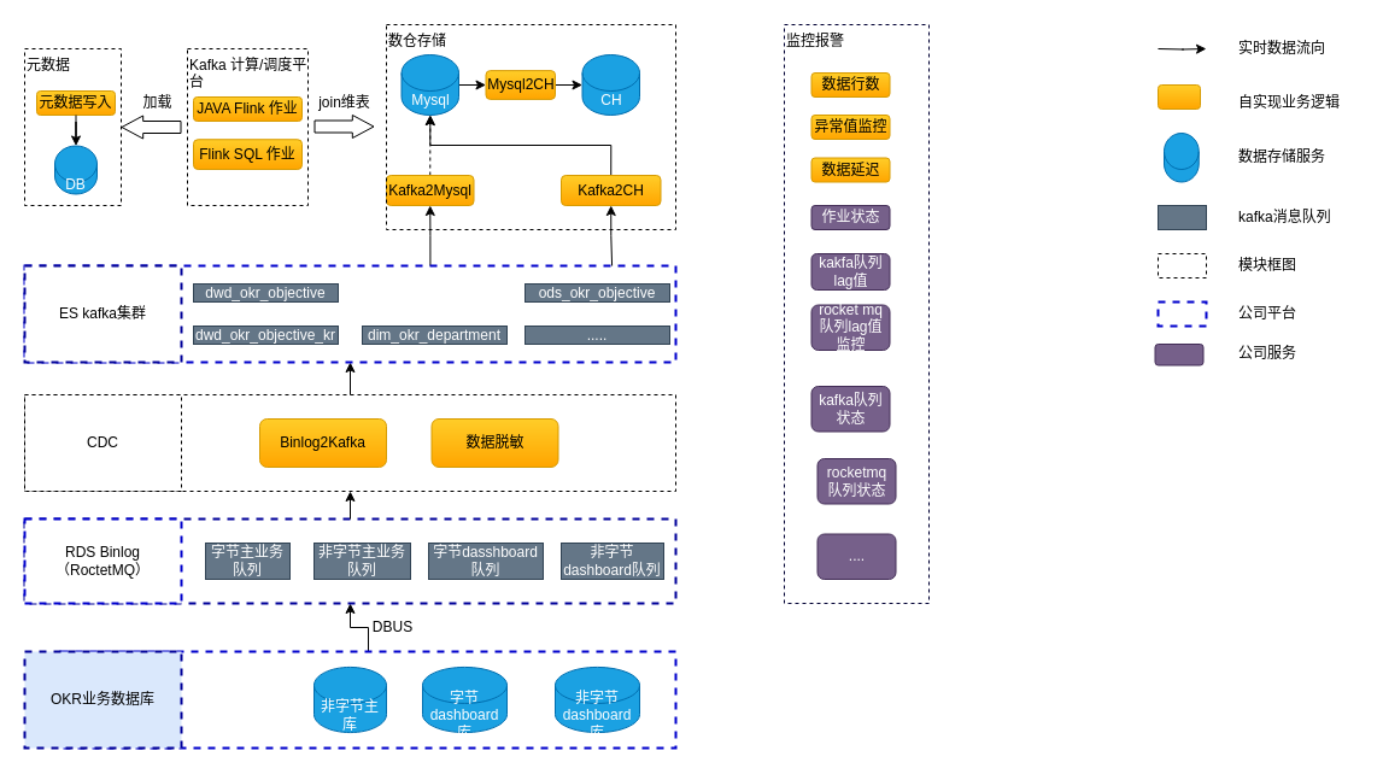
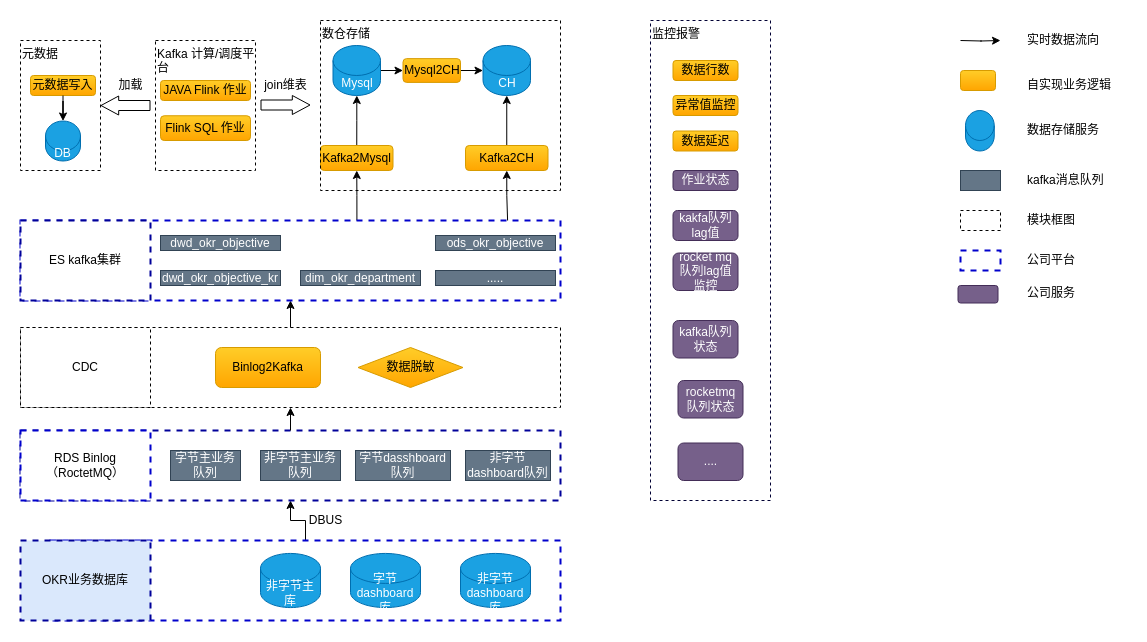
  <mxCell id="0" />
  <mxCell id="1" parent="0" />
  <mxCell id="2" style="edgeStyle=orthogonalEdgeStyle;rounded=0;orthogonalLoop=1;jettySize=auto;html=1;exitX=0.5;exitY=0;exitDx=0;exitDy=0;entryX=0.5;entryY=1;entryDx=0;entryDy=0;strokeWidth=1;" parent="1" source="3" target="5" edge="1"><mxGeometry relative="1" as="geometry" /></mxCell>
  <mxCell id="3" value="" style="rounded=0;whiteSpace=wrap;html=1;strokeWidth=2;fillColor=none;align=left;dashed=1;strokeColor=#0000CC;" parent="1" vertex="1"><mxGeometry x="50" y="540" width="510" height="80" as="geometry" /></mxCell>
  <mxCell id="4" value="OKR业务数据库" style="whiteSpace=wrap;html=1;strokeWidth=2;align=center;dashed=1;strokeColor=#000099;fillColor=#dae8fc;" parent="1" vertex="1"><mxGeometry x="20" y="540" width="130" height="80" as="geometry" /></mxCell>
  <mxCell id="5" value="" style="rounded=0;whiteSpace=wrap;html=1;strokeWidth=2;fillColor=none;align=left;dashed=1;strokeColor=#000099;" parent="1" vertex="1"><mxGeometry x="20" y="430" width="540" height="70" as="geometry" /></mxCell>
  <mxCell id="6" value="RDS Binlog&lt;br&gt;（RoctetMQ）" style="whiteSpace=wrap;html=1;strokeWidth=2;align=center;dashed=1;strokeColor=#0000CC;" parent="1" vertex="1"><mxGeometry x="20" y="430" width="130" height="70" as="geometry" /></mxCell>
  <mxCell id="7" value="DBUS" style="text;html=1;align=center;verticalAlign=middle;resizable=0;points=[];autosize=1;" parent="1" vertex="1"><mxGeometry x="300" y="510" width="50" height="20" as="geometry" /></mxCell>
  <mxCell id="8" value="字节主业务队列" style="rounded=0;whiteSpace=wrap;html=1;strokeWidth=1;fillColor=#647687;align=center;strokeColor=#314354;fontColor=#ffffff;" parent="1" vertex="1"><mxGeometry x="170" y="450" width="70" height="30" as="geometry" /></mxCell>
  <mxCell id="9" value="非字节主业务队列" style="rounded=0;whiteSpace=wrap;html=1;strokeWidth=1;fillColor=#647687;align=center;strokeColor=#314354;fontColor=#ffffff;" parent="1" vertex="1"><mxGeometry x="260" y="450" width="80" height="30" as="geometry" /></mxCell>
  <mxCell id="10" value="字节dasshboard 队列" style="rounded=0;whiteSpace=wrap;html=1;strokeWidth=1;fillColor=#647687;align=center;strokeColor=#314354;fontColor=#ffffff;" parent="1" vertex="1"><mxGeometry x="355" y="450" width="95" height="30" as="geometry" /></mxCell>
  <mxCell id="11" style="edgeStyle=orthogonalEdgeStyle;rounded=0;orthogonalLoop=1;jettySize=auto;html=1;exitX=0.5;exitY=1;exitDx=0;exitDy=0;entryX=0.5;entryY=0;entryDx=0;entryDy=0;startArrow=classic;startFill=1;endArrow=none;endFill=0;strokeWidth=1;" edge="1" parent="1" source="12" target="5"><mxGeometry relative="1" as="geometry" /></mxCell>
  <mxCell id="12" value="" style="rounded=0;whiteSpace=wrap;html=1;strokeWidth=1;fillColor=none;align=left;dashed=1;" parent="1" vertex="1"><mxGeometry x="20" y="327" width="540" height="80" as="geometry" /></mxCell>
  <mxCell id="13" value="CDC" style="whiteSpace=wrap;html=1;strokeWidth=1;align=center;dashed=1;" parent="1" vertex="1"><mxGeometry x="20" y="327" width="130" height="80" as="geometry" /></mxCell>
  <mxCell id="14" value="Binlog2Kafka" style="rounded=1;whiteSpace=wrap;html=1;strokeWidth=1;fillColor=#ffcd28;align=center;strokeColor=#d79b00;gradientColor=#ffa500;" parent="1" vertex="1"><mxGeometry x="215" y="347" width="105" height="40" as="geometry" /></mxCell>
  <mxCell id="15" value="非字节dashboard队列" style="rounded=0;whiteSpace=wrap;html=1;strokeWidth=1;fillColor=#647687;align=center;strokeColor=#314354;fontColor=#ffffff;" parent="1" vertex="1"><mxGeometry x="465" y="450" width="85" height="30" as="geometry" /></mxCell>
  <mxCell id="16" style="edgeStyle=orthogonalEdgeStyle;rounded=0;orthogonalLoop=1;jettySize=auto;html=1;exitX=0.623;exitY=0;exitDx=0;exitDy=0;entryX=0.5;entryY=1;entryDx=0;entryDy=0;startArrow=none;startFill=0;endArrow=classic;endFill=1;strokeWidth=1;exitPerimeter=0;" edge="1" parent="1" source="18" target="25"><mxGeometry relative="1" as="geometry" /></mxCell>
  <mxCell id="17" style="edgeStyle=orthogonalEdgeStyle;rounded=0;orthogonalLoop=1;jettySize=auto;html=1;exitX=0.5;exitY=1;exitDx=0;exitDy=0;entryX=0.5;entryY=0;entryDx=0;entryDy=0;startArrow=classic;startFill=1;endArrow=none;endFill=0;strokeWidth=1;" edge="1" parent="1" source="18" target="12"><mxGeometry relative="1" as="geometry" /></mxCell>
  <mxCell id="18" value="" style="rounded=0;whiteSpace=wrap;html=1;strokeWidth=2;fillColor=none;align=left;dashed=1;strokeColor=#0000CC;" parent="1" vertex="1"><mxGeometry x="20" y="220" width="540" height="80" as="geometry" /></mxCell>
  <mxCell id="19" value="ES kafka集群" style="whiteSpace=wrap;html=1;strokeWidth=2;align=center;dashed=1;strokeColor=#000099;" parent="1" vertex="1"><mxGeometry x="20" y="220" width="130" height="80" as="geometry" /></mxCell>
  <mxCell id="20" value="dwd_okr_objective" style="rounded=0;whiteSpace=wrap;html=1;strokeWidth=1;fillColor=#647687;align=center;strokeColor=#314354;fontColor=#ffffff;" parent="1" vertex="1"><mxGeometry x="160" y="235" width="120" height="15" as="geometry" /></mxCell>
  <mxCell id="21" style="edgeStyle=orthogonalEdgeStyle;rounded=0;orthogonalLoop=1;jettySize=auto;html=1;exitX=1;exitY=0.5;exitDx=0;exitDy=0;exitPerimeter=0;entryX=0;entryY=0.5;entryDx=0;entryDy=0;startArrow=none;startFill=0;endArrow=classic;endFill=1;strokeWidth=1;" edge="1" parent="1" source="22" target="36"><mxGeometry relative="1" as="geometry" /></mxCell>
  <mxCell id="22" value="Mysql" style="shape=cylinder3;whiteSpace=wrap;html=1;boundedLbl=1;backgroundOutline=1;size=15;strokeWidth=1;fillColor=#1ba1e2;align=center;strokeColor=#006EAF;fontColor=#ffffff;" parent="1" vertex="1"><mxGeometry x="332.5" y="45" width="47.5" height="50" as="geometry" /></mxCell>
  <mxCell id="23" value="CH" style="shape=cylinder3;whiteSpace=wrap;html=1;boundedLbl=1;backgroundOutline=1;size=15;strokeWidth=1;fillColor=#1ba1e2;align=center;strokeColor=#006EAF;fontColor=#ffffff;" parent="1" vertex="1"><mxGeometry x="482.5" y="45" width="47.5" height="50" as="geometry" /></mxCell>
- <mxCell id="24" style="edgeStyle=orthogonalEdgeStyle;rounded=0;orthogonalLoop=1;jettySize=auto;html=1;exitX=0.5;exitY=0;exitDx=0;exitDy=0;startArrow=none;startFill=0;endArrow=classic;endFill=1;strokeWidth=1;dashed=1;" edge="1" parent="1" source="25" target="22"><mxGeometry relative="1" as="geometry" /></mxCell>
+ <mxCell id="24" style="edgeStyle=orthogonalEdgeStyle;rounded=0;orthogonalLoop=1;jettySize=auto;html=1;exitX=0.5;exitY=0;exitDx=0;exitDy=0;startArrow=none;startFill=0;endArrow=classic;endFill=1;strokeWidth=1;" edge="1" parent="1" source="25" target="22"><mxGeometry relative="1" as="geometry" /></mxCell>
  <mxCell id="25" value="Kafka2Mysql" style="rounded=1;whiteSpace=wrap;html=1;strokeWidth=1;fillColor=#ffcd28;align=center;strokeColor=#d79b00;gradientColor=#ffa500;" parent="1" vertex="1"><mxGeometry x="320" y="145" width="72.5" height="25" as="geometry" /></mxCell>
- <mxCell id="26" style="edgeStyle=orthogonalEdgeStyle;rounded=0;orthogonalLoop=1;jettySize=auto;html=1;exitX=0.5;exitY=0;exitDx=0;exitDy=0;startArrow=none;startFill=0;endArrow=classic;endFill=1;strokeWidth=1;" edge="1" parent="1" source="28" target="22"><mxGeometry relative="1" as="geometry" /></mxCell>
+ <mxCell id="26" style="edgeStyle=orthogonalEdgeStyle;rounded=0;orthogonalLoop=1;jettySize=auto;html=1;exitX=0.5;exitY=0;exitDx=0;exitDy=0;entryX=0.5;entryY=1;entryDx=0;entryDy=0;entryPerimeter=0;startArrow=none;startFill=0;endArrow=classic;endFill=1;strokeWidth=1;" edge="1" parent="1" source="28" target="23"><mxGeometry relative="1" as="geometry" /></mxCell>
  <mxCell id="27" style="edgeStyle=orthogonalEdgeStyle;rounded=0;orthogonalLoop=1;jettySize=auto;html=1;exitX=0.5;exitY=1;exitDx=0;exitDy=0;entryX=0.902;entryY=0;entryDx=0;entryDy=0;entryPerimeter=0;startArrow=classic;startFill=1;endArrow=none;endFill=0;strokeWidth=1;" edge="1" parent="1" source="28" target="18"><mxGeometry relative="1" as="geometry" /></mxCell>
  <mxCell id="28" value="Kafka2CH" style="rounded=1;whiteSpace=wrap;html=1;strokeWidth=1;fillColor=#ffcd28;align=center;strokeColor=#d79b00;gradientColor=#ffa500;" parent="1" vertex="1"><mxGeometry x="465" y="145" width="82.5" height="25" as="geometry" /></mxCell>
  <mxCell id="29" value="Flink SQL 作业" style="rounded=1;whiteSpace=wrap;html=1;strokeWidth=1;fillColor=#ffcd28;align=center;strokeColor=#d79b00;gradientColor=#ffa500;" parent="1" vertex="1"><mxGeometry x="160" y="115.25" width="90" height="24.75" as="geometry" /></mxCell>
  <mxCell id="30" value="数仓存储" style="rounded=0;whiteSpace=wrap;html=1;strokeWidth=1;fillColor=none;align=left;verticalAlign=top;dashed=1;" parent="1" vertex="1"><mxGeometry x="320" y="20" width="240" height="170" as="geometry" /></mxCell>
  <mxCell id="31" value="join维表" style="text;html=1;align=center;verticalAlign=middle;resizable=0;points=[];autosize=1;" parent="1" vertex="1"><mxGeometry x="255" y="75" width="60" height="20" as="geometry" /></mxCell>
  <mxCell id="32" style="edgeStyle=orthogonalEdgeStyle;rounded=0;orthogonalLoop=1;jettySize=auto;html=1;entryX=0.6;entryY=0;entryDx=0;entryDy=0;entryPerimeter=0;strokeWidth=1;endArrow=none;endFill=0;startArrow=classic;startFill=1;" parent="1" edge="1"><mxGeometry relative="1" as="geometry"><mxPoint x="1000" y="40" as="sourcePoint" /><mxPoint x="960" y="40" as="targetPoint" /></mxGeometry></mxCell>
  <mxCell id="33" value="实时数据流向" style="text;html=1;align=left;verticalAlign=middle;resizable=0;points=[];autosize=1;" parent="1" vertex="1"><mxGeometry x="1025" y="30" width="90" height="20" as="geometry" /></mxCell>
  <mxCell id="34" value="" style="rounded=1;whiteSpace=wrap;html=1;strokeWidth=1;fillColor=#ffcd28;align=center;strokeColor=#d79b00;gradientColor=#ffa500;" parent="1" vertex="1"><mxGeometry x="960" y="70" width="35" height="20" as="geometry" /></mxCell>
  <mxCell id="35" style="edgeStyle=orthogonalEdgeStyle;rounded=0;orthogonalLoop=1;jettySize=auto;html=1;exitX=1;exitY=0.5;exitDx=0;exitDy=0;entryX=0;entryY=0.5;entryDx=0;entryDy=0;entryPerimeter=0;startArrow=none;startFill=0;endArrow=classic;endFill=1;strokeWidth=1;" edge="1" parent="1" source="36" target="23"><mxGeometry relative="1" as="geometry" /></mxCell>
  <mxCell id="36" value="Mysql2CH" style="rounded=1;whiteSpace=wrap;html=1;strokeWidth=1;fillColor=#ffcd28;align=center;strokeColor=#d79b00;gradientColor=#ffa500;" parent="1" vertex="1"><mxGeometry x="402.5" y="58.13" width="57.5" height="23.75" as="geometry" /></mxCell>
  <mxCell id="37" value="自实现业务逻辑" style="text;html=1;align=left;verticalAlign=middle;resizable=0;points=[];autosize=1;" parent="1" vertex="1"><mxGeometry x="1025" y="75" width="100" height="20" as="geometry" /></mxCell>
  <mxCell id="38" value="" style="shape=cylinder3;whiteSpace=wrap;html=1;boundedLbl=1;backgroundOutline=1;size=15;strokeWidth=1;fillColor=#1ba1e2;align=center;strokeColor=#006EAF;fontColor=#ffffff;" parent="1" vertex="1"><mxGeometry x="965" y="110" width="28.75" height="40.5" as="geometry" /></mxCell>
  <mxCell id="39" value="数据存储服务" style="text;html=1;align=left;verticalAlign=middle;resizable=0;points=[];autosize=1;" parent="1" vertex="1"><mxGeometry x="1025" y="120.25" width="90" height="20" as="geometry" /></mxCell>
  <mxCell id="40" value="" style="rounded=0;whiteSpace=wrap;html=1;strokeWidth=1;fillColor=#647687;align=center;strokeColor=#314354;fontColor=#ffffff;" parent="1" vertex="1"><mxGeometry x="960" y="170" width="40" height="20" as="geometry" /></mxCell>
  <mxCell id="41" value="kafka消息队列" style="text;html=1;align=left;verticalAlign=middle;resizable=0;points=[];autosize=1;" parent="1" vertex="1"><mxGeometry x="1025" y="170" width="90" height="20" as="geometry" /></mxCell>
  <mxCell id="42" value="" style="rounded=0;whiteSpace=wrap;html=1;strokeWidth=1;fillColor=none;align=left;dashed=1;" parent="1" vertex="1"><mxGeometry x="960" y="210" width="40" height="20" as="geometry" /></mxCell>
  <mxCell id="43" value="模块框图" style="text;html=1;align=left;verticalAlign=middle;resizable=0;points=[];autosize=1;" parent="1" vertex="1"><mxGeometry x="1025" y="210" width="60" height="20" as="geometry" /></mxCell>
  <mxCell id="44" value="非字节主库" style="shape=cylinder3;whiteSpace=wrap;html=1;boundedLbl=1;backgroundOutline=1;size=15;strokeWidth=1;fillColor=#1ba1e2;align=center;strokeColor=#006EAF;fontColor=#ffffff;" vertex="1" parent="1"><mxGeometry x="260" y="552.92" width="60" height="54.16" as="geometry" /></mxCell>
  <mxCell id="45" value="字节dashboard库" style="shape=cylinder3;whiteSpace=wrap;html=1;boundedLbl=1;backgroundOutline=1;size=15;strokeWidth=1;fillColor=#1ba1e2;align=center;strokeColor=#006EAF;fontColor=#ffffff;" vertex="1" parent="1"><mxGeometry x="350" y="552.92" width="70" height="54.16" as="geometry" /></mxCell>
  <mxCell id="46" value="非字节dashboard库" style="shape=cylinder3;whiteSpace=wrap;html=1;boundedLbl=1;backgroundOutline=1;size=15;strokeWidth=1;fillColor=#1ba1e2;align=center;strokeColor=#006EAF;fontColor=#ffffff;" vertex="1" parent="1"><mxGeometry x="460" y="552.92" width="70" height="54.16" as="geometry" /></mxCell>
- <mxCell id="47" value="数据脱敏" style="rounded=1;whiteSpace=wrap;html=1;strokeWidth=1;fillColor=#ffcd28;align=center;strokeColor=#d79b00;gradientColor=#ffa500;" vertex="1" parent="1"><mxGeometry x="357.5" y="347" width="105" height="40" as="geometry" /></mxCell>
+ <mxCell id="47" value="数据脱敏" style="rhombus;whiteSpace=wrap;html=1;strokeWidth=1;fillColor=#ffcd28;align=center;strokeColor=#d79b00;gradientColor=#ffa500;" vertex="1" parent="1"><mxGeometry x="357.5" y="347" width="105" height="40" as="geometry" /></mxCell>
  <mxCell id="48" value="dwd_okr_objective_kr" style="rounded=0;whiteSpace=wrap;html=1;strokeWidth=1;fillColor=#647687;align=center;strokeColor=#314354;fontColor=#ffffff;" vertex="1" parent="1"><mxGeometry x="160" y="270" width="120" height="15" as="geometry" /></mxCell>
  <mxCell id="49" value="dim_okr_department" style="rounded=0;whiteSpace=wrap;html=1;strokeWidth=1;fillColor=#647687;align=center;strokeColor=#314354;fontColor=#ffffff;" vertex="1" parent="1"><mxGeometry x="300" y="270" width="120" height="15" as="geometry" /></mxCell>
  <mxCell id="50" value="ods_okr_objective" style="rounded=0;whiteSpace=wrap;html=1;strokeWidth=1;fillColor=#647687;align=center;strokeColor=#314354;fontColor=#ffffff;" vertex="1" parent="1"><mxGeometry x="435" y="235" width="120" height="15" as="geometry" /></mxCell>
  <mxCell id="51" value="....." style="rounded=0;whiteSpace=wrap;html=1;strokeWidth=1;fillColor=#647687;align=center;strokeColor=#314354;fontColor=#ffffff;" vertex="1" parent="1"><mxGeometry x="435" y="270" width="120" height="15" as="geometry" /></mxCell>
  <mxCell id="52" value="Kafka 计算/调度平台" style="rounded=0;whiteSpace=wrap;html=1;strokeWidth=1;align=left;fillColor=none;verticalAlign=top;dashed=1;" parent="1" vertex="1"><mxGeometry x="155" y="40" width="100" height="130" as="geometry" /></mxCell>
  <mxCell id="53" value="JAVA Flink 作业" style="rounded=1;whiteSpace=wrap;html=1;strokeWidth=1;fillColor=#ffcd28;align=center;strokeColor=#d79b00;gradientColor=#ffa500;" vertex="1" parent="1"><mxGeometry x="160" y="80" width="90" height="20" as="geometry" /></mxCell>
  <mxCell id="54" value="" style="rounded=0;whiteSpace=wrap;html=1;strokeWidth=2;fillColor=none;align=left;dashed=1;strokeColor=#0000CC;" vertex="1" parent="1"><mxGeometry x="960" y="250" width="40" height="20" as="geometry" /></mxCell>
  <mxCell id="55" value="公司平台" style="text;html=1;align=left;verticalAlign=middle;resizable=0;points=[];autosize=1;" vertex="1" parent="1"><mxGeometry x="1025" y="250" width="60" height="20" as="geometry" /></mxCell>
  <mxCell id="56" value="监控报警" style="whiteSpace=wrap;html=1;strokeWidth=1;fillColor=none;align=left;strokeColor=#000033;dashed=1;verticalAlign=top;" vertex="1" parent="1"><mxGeometry x="650" y="20" width="120" height="480" as="geometry" /></mxCell>
  <mxCell id="57" value="数据行数" style="rounded=1;whiteSpace=wrap;html=1;strokeWidth=1;fillColor=#ffcd28;align=center;strokeColor=#d79b00;gradientColor=#ffa500;" vertex="1" parent="1"><mxGeometry x="672.5" y="60" width="65" height="20" as="geometry" /></mxCell>
  <mxCell id="58" value="异常值监控" style="rounded=1;whiteSpace=wrap;html=1;strokeWidth=1;fillColor=#ffcd28;align=center;strokeColor=#d79b00;gradientColor=#ffa500;" vertex="1" parent="1"><mxGeometry x="672.5" y="95" width="65" height="20" as="geometry" /></mxCell>
  <mxCell id="59" value="数据延迟" style="rounded=1;whiteSpace=wrap;html=1;strokeWidth=1;fillColor=#ffcd28;align=center;strokeColor=#d79b00;gradientColor=#ffa500;" vertex="1" parent="1"><mxGeometry x="672.5" y="130.5" width="65" height="20" as="geometry" /></mxCell>
  <mxCell id="60" value="作业状态" style="rounded=1;whiteSpace=wrap;html=1;strokeWidth=1;fillColor=#76608a;align=center;strokeColor=#432D57;fontColor=#ffffff;" vertex="1" parent="1"><mxGeometry x="672.5" y="170" width="65" height="20" as="geometry" /></mxCell>
  <mxCell id="61" value="kakfa队列lag值" style="rounded=1;whiteSpace=wrap;html=1;strokeWidth=1;fillColor=#76608a;align=center;strokeColor=#432D57;fontColor=#ffffff;" vertex="1" parent="1"><mxGeometry x="672.5" y="210" width="65" height="30" as="geometry" /></mxCell>
  <mxCell id="62" value="rocket mq 队列lag值监控" style="rounded=1;whiteSpace=wrap;html=1;strokeWidth=1;fillColor=#76608a;align=center;strokeColor=#432D57;fontColor=#ffffff;" vertex="1" parent="1"><mxGeometry x="672.5" y="252.5" width="65" height="37.5" as="geometry" /></mxCell>
  <mxCell id="63" value="" style="rounded=1;whiteSpace=wrap;html=1;strokeWidth=1;fillColor=#76608a;align=center;strokeColor=#432D57;fontColor=#ffffff;" vertex="1" parent="1"><mxGeometry x="957.5" y="285" width="40" height="17.5" as="geometry" /></mxCell>
  <mxCell id="64" value="公司服务" style="text;html=1;align=left;verticalAlign=middle;resizable=0;points=[];autosize=1;" vertex="1" parent="1"><mxGeometry x="1025" y="282.5" width="60" height="20" as="geometry" /></mxCell>
  <mxCell id="65" value="元数据" style="rounded=0;whiteSpace=wrap;html=1;strokeWidth=1;align=left;fillColor=none;verticalAlign=top;dashed=1;" vertex="1" parent="1"><mxGeometry x="20" y="40" width="80" height="130" as="geometry" /></mxCell>
  <mxCell id="66" value="kafka队列状态" style="rounded=1;whiteSpace=wrap;html=1;strokeWidth=1;fillColor=#76608a;align=center;strokeColor=#432D57;fontColor=#ffffff;" vertex="1" parent="1"><mxGeometry x="672.5" y="320" width="65" height="37.5" as="geometry" /></mxCell>
  <mxCell id="67" value="rocketmq 队列状态" style="rounded=1;whiteSpace=wrap;html=1;strokeWidth=1;fillColor=#76608a;align=center;strokeColor=#432D57;fontColor=#ffffff;" vertex="1" parent="1"><mxGeometry x="677.5" y="380" width="65" height="37.5" as="geometry" /></mxCell>
  <mxCell id="68" value="...." style="rounded=1;whiteSpace=wrap;html=1;strokeWidth=1;fillColor=#76608a;align=center;strokeColor=#432D57;fontColor=#ffffff;" vertex="1" parent="1"><mxGeometry x="677.5" y="442.5" width="65" height="37.5" as="geometry" /></mxCell>
  <mxCell id="69" value="元数据写入" style="rounded=1;whiteSpace=wrap;html=1;strokeWidth=1;fillColor=#ffcd28;align=center;strokeColor=#d79b00;gradientColor=#ffa500;" vertex="1" parent="1"><mxGeometry x="30" y="75" width="65" height="20" as="geometry" /></mxCell>
  <mxCell id="70" style="edgeStyle=orthogonalEdgeStyle;rounded=0;orthogonalLoop=1;jettySize=auto;html=1;exitX=0.5;exitY=0;exitDx=0;exitDy=0;exitPerimeter=0;startArrow=classic;startFill=1;endArrow=none;endFill=0;strokeWidth=1;" edge="1" parent="1" source="71" target="69"><mxGeometry relative="1" as="geometry" /></mxCell>
  <mxCell id="71" value="DB" style="shape=cylinder3;whiteSpace=wrap;html=1;boundedLbl=1;backgroundOutline=1;size=15;strokeWidth=1;fillColor=#1ba1e2;align=center;strokeColor=#006EAF;fontColor=#ffffff;" vertex="1" parent="1"><mxGeometry x="45" y="120.5" width="35" height="40" as="geometry" /></mxCell>
  <mxCell id="72" value="" style="shape=flexArrow;endArrow=classic;html=1;strokeWidth=1;endWidth=8;endSize=5.56;entryX=1;entryY=0.5;entryDx=0;entryDy=0;" edge="1" parent="1" target="65"><mxGeometry width="50" height="50" relative="1" as="geometry"><mxPoint x="150" y="105" as="sourcePoint" /><mxPoint x="107" y="104.5" as="targetPoint" /></mxGeometry></mxCell>
  <mxCell id="73" value="加载" style="text;html=1;align=center;verticalAlign=middle;resizable=0;points=[];autosize=1;" vertex="1" parent="1"><mxGeometry x="110" y="75" width="40" height="20" as="geometry" /></mxCell>
  <mxCell id="74" value="" style="shape=flexArrow;endArrow=classic;html=1;strokeWidth=1;endWidth=8;endSize=5.56;" edge="1" parent="1"><mxGeometry width="50" height="50" relative="1" as="geometry"><mxPoint x="260" y="104.5" as="sourcePoint" /><mxPoint x="310" y="104.5" as="targetPoint" /></mxGeometry></mxCell>
